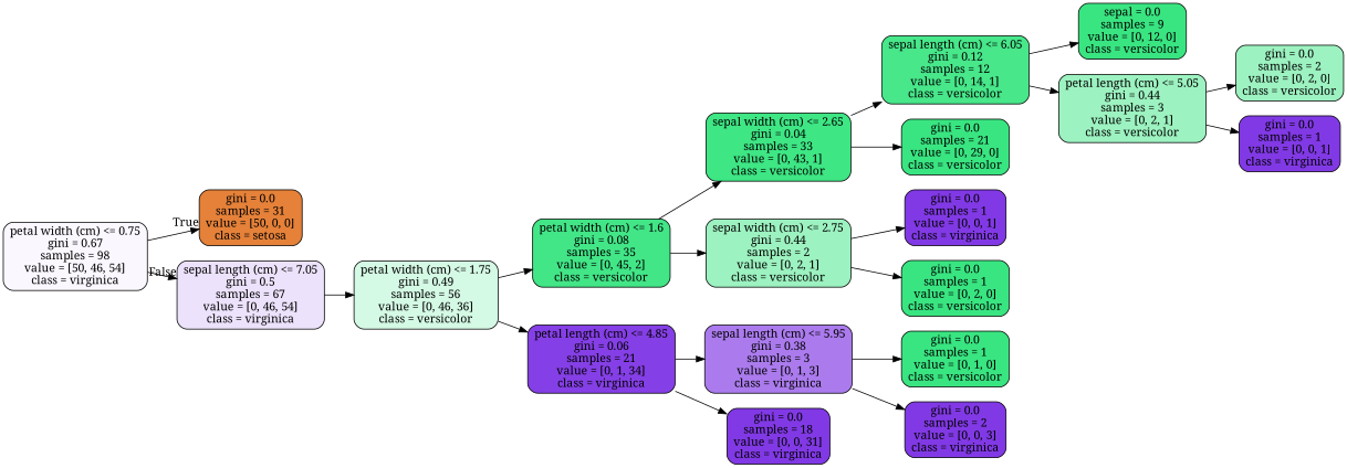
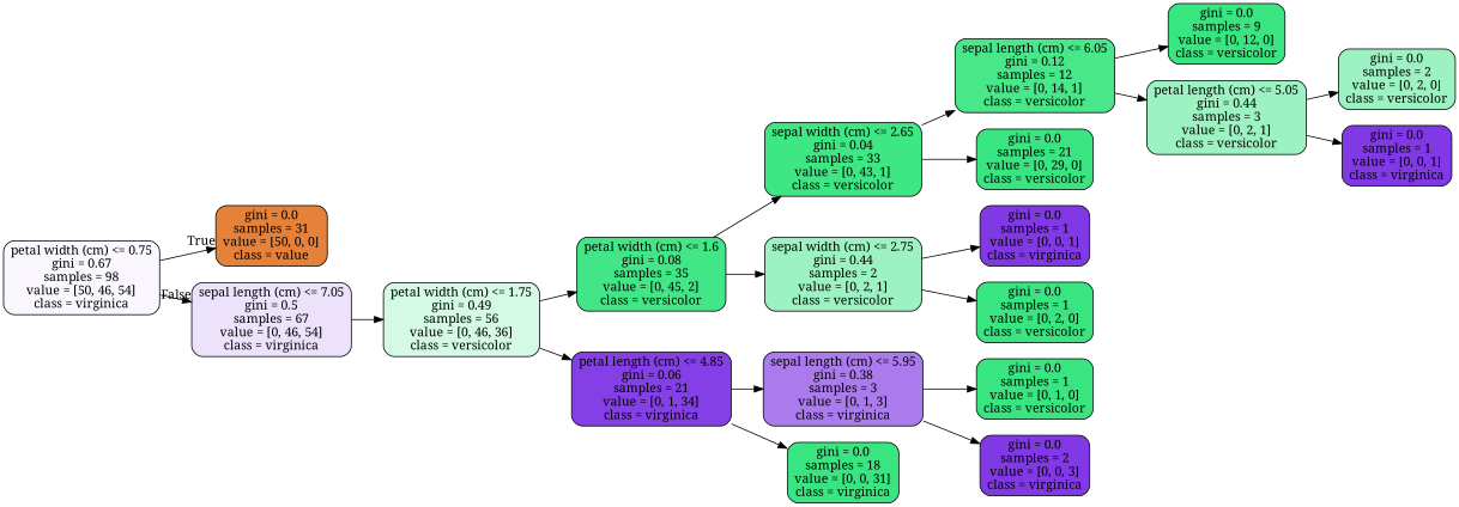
  digraph {
    fontname="Noto Serif"
    rankdir=LR
    node [color=black fillcolor="#8139e5" fontname="Noto Serif" shape=box style="filled, rounded"]
    edge [fontname="Noto Serif"]
    n1 [fillcolor="#faf7fe" label="petal width (cm) <= 0.75\ngini = 0.67\nsamples = 98\nvalue = [50, 46, 54]\nclass = virginica"]
-   n2 [fillcolor="#e58139" label="gini = 0.0\nsamples = 31\nvalue = [50, 0, 0]\nclass = setosa"]
+   n2 [fillcolor="#e58139" label="gini = 0.0\nsamples = 31\nvalue = [50, 0, 0]\nclass = value"]
    n3 [fillcolor="#ece2fb" label="sepal length (cm) <= 7.05\ngini = 0.5\nsamples = 67\nvalue = [0, 46, 54]\nclass = virginica"]
    n4 [fillcolor="#d4f9e4" label="petal width (cm) <= 1.75\ngini = 0.49\nsamples = 56\nvalue = [0, 46, 36]\nclass = versicolor"]
    n5 [fillcolor="#42e687" label="petal width (cm) <= 1.6\ngini = 0.08\nsamples = 35\nvalue = [0, 45, 2]\nclass = versicolor"]
    n6 [fillcolor="#853fe6" label="petal length (cm) <= 4.85\ngini = 0.06\nsamples = 21\nvalue = [0, 1, 34]\nclass = virginica"]
    n7 [fillcolor="#3ee684" label="sepal width (cm) <= 2.65\ngini = 0.04\nsamples = 33\nvalue = [0, 43, 1]\nclass = versicolor"]
    n8 [fillcolor="#9cf2c0" label="sepal width (cm) <= 2.75\ngini = 0.44\nsamples = 2\nvalue = [0, 2, 1]\nclass = versicolor"]
    n9 [fillcolor="#ab7bee" label="sepal length (cm) <= 5.95\ngini = 0.38\nsamples = 3\nvalue = [0, 1, 3]\nclass = virginica"]
-   n10 [label="gini = 0.0\nsamples = 18\nvalue = [0, 0, 31]\nclass = virginica"]
+   n10 [fillcolor="#39e581" label="gini = 0.0\nsamples = 18\nvalue = [0, 0, 31]\nclass = virginica"]
    n11 [fillcolor="#47e78a" label="sepal length (cm) <= 6.05\ngini = 0.12\nsamples = 12\nvalue = [0, 14, 1]\nclass = versicolor"]
    n12 [fillcolor="#39e581" label="gini = 0.0\nsamples = 21\nvalue = [0, 29, 0]\nclass = versicolor"]
    n13 [label="gini = 0.0\nsamples = 1\nvalue = [0, 0, 1]\nclass = virginica"]
    n14 [fillcolor="#39e581" label="gini = 0.0\nsamples = 1\nvalue = [0, 2, 0]\nclass = versicolor"]
-   n15 [fillcolor="#39e581" label="sepal = 0.0\nsamples = 9\nvalue = [0, 12, 0]\nclass = versicolor"]
+   n15 [fillcolor="#39e581" label="gini = 0.0\nsamples = 9\nvalue = [0, 12, 0]\nclass = versicolor"]
    n16 [fillcolor="#9cf2c0" label="petal length (cm) <= 5.05\ngini = 0.44\nsamples = 3\nvalue = [0, 2, 1]\nclass = versicolor"]
    n17 [fillcolor="#9cf2c0" label="gini = 0.0\nsamples = 2\nvalue = [0, 2, 0]\nclass = versicolor"]
    n18 [label="gini = 0.0\nsamples = 1\nvalue = [0, 0, 1]\nclass = virginica"]
    n19 [fillcolor="#39e581" label="gini = 0.0\nsamples = 1\nvalue = [0, 1, 0]\nclass = versicolor"]
    n20 [label="gini = 0.0\nsamples = 2\nvalue = [0, 0, 3]\nclass = virginica"]
    n1 -> n2 [headlabel=True labelangle=45 labeldistance=2.5]
    n1 -> n3 [headlabel=False labelangle=-45 labeldistance=2.5]
    n3 -> n4
    n4 -> n5
    n4 -> n6
    n5 -> n7
    n5 -> n8
    n6 -> n9
    n6 -> n10
    n7 -> n11
    n7 -> n12
    n8 -> n13
    n8 -> n14
    n9 -> n19
    n9 -> n20
    n11 -> n15
    n11 -> n16
    n16 -> n17
    n16 -> n18
  }
